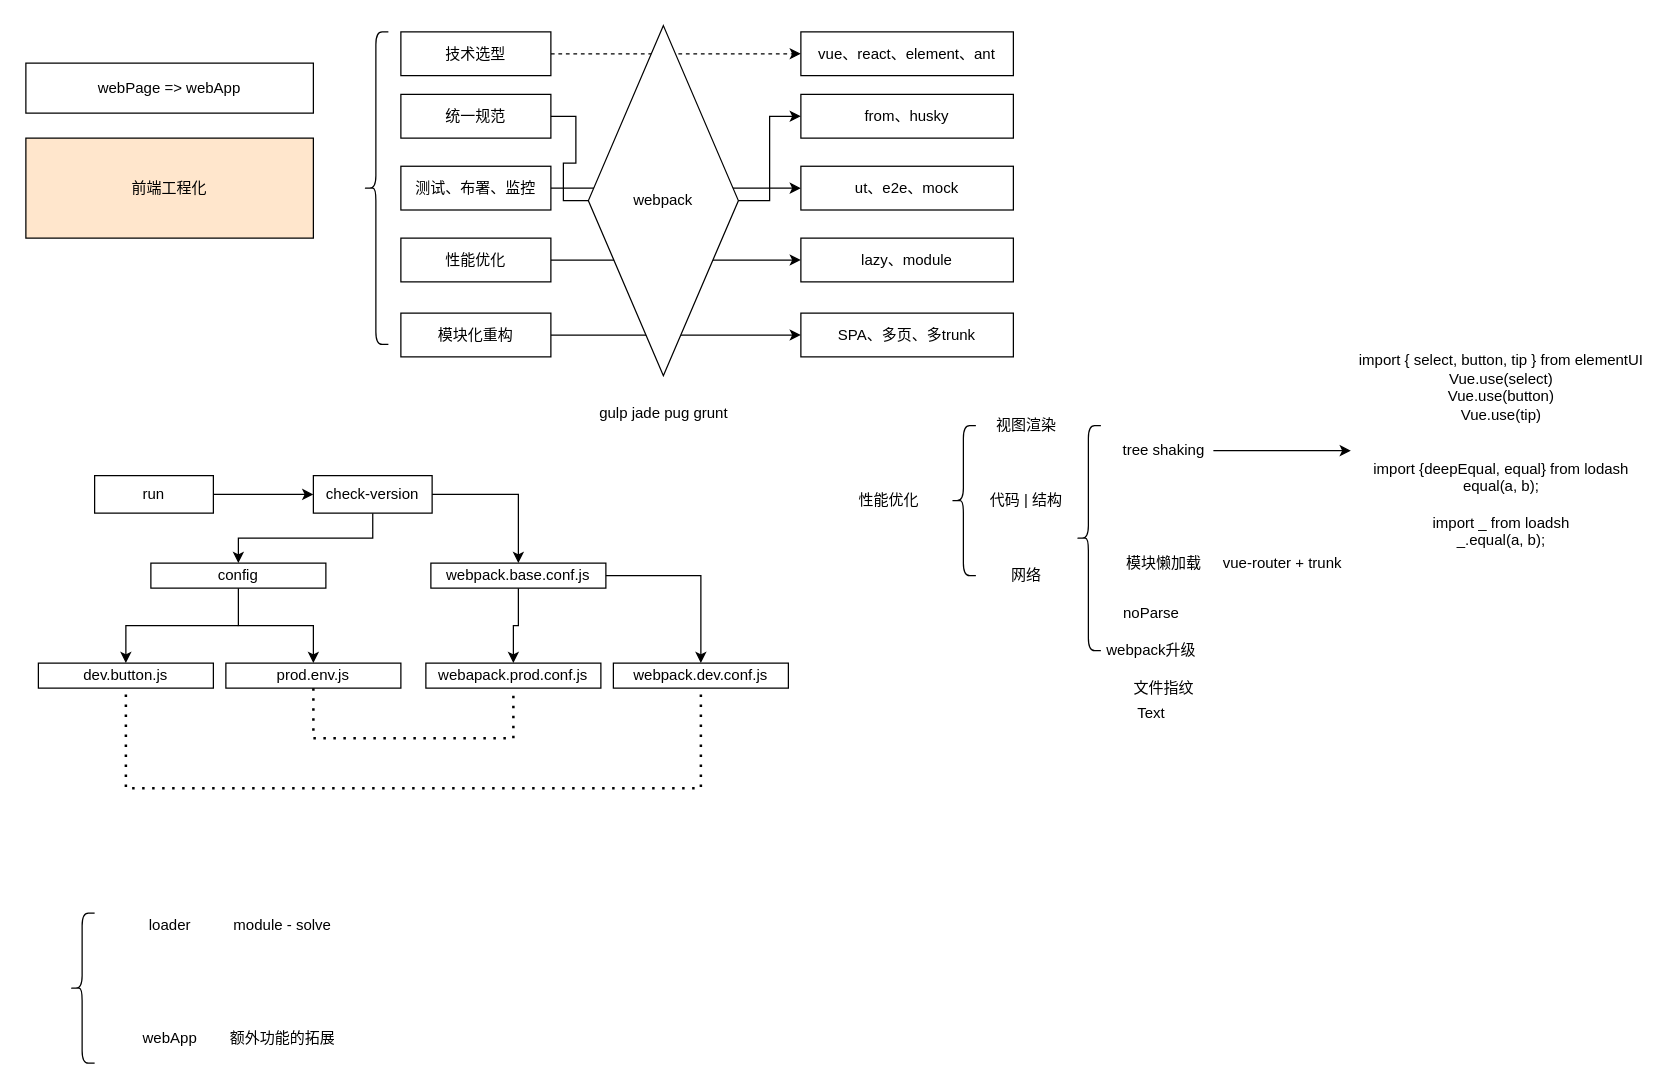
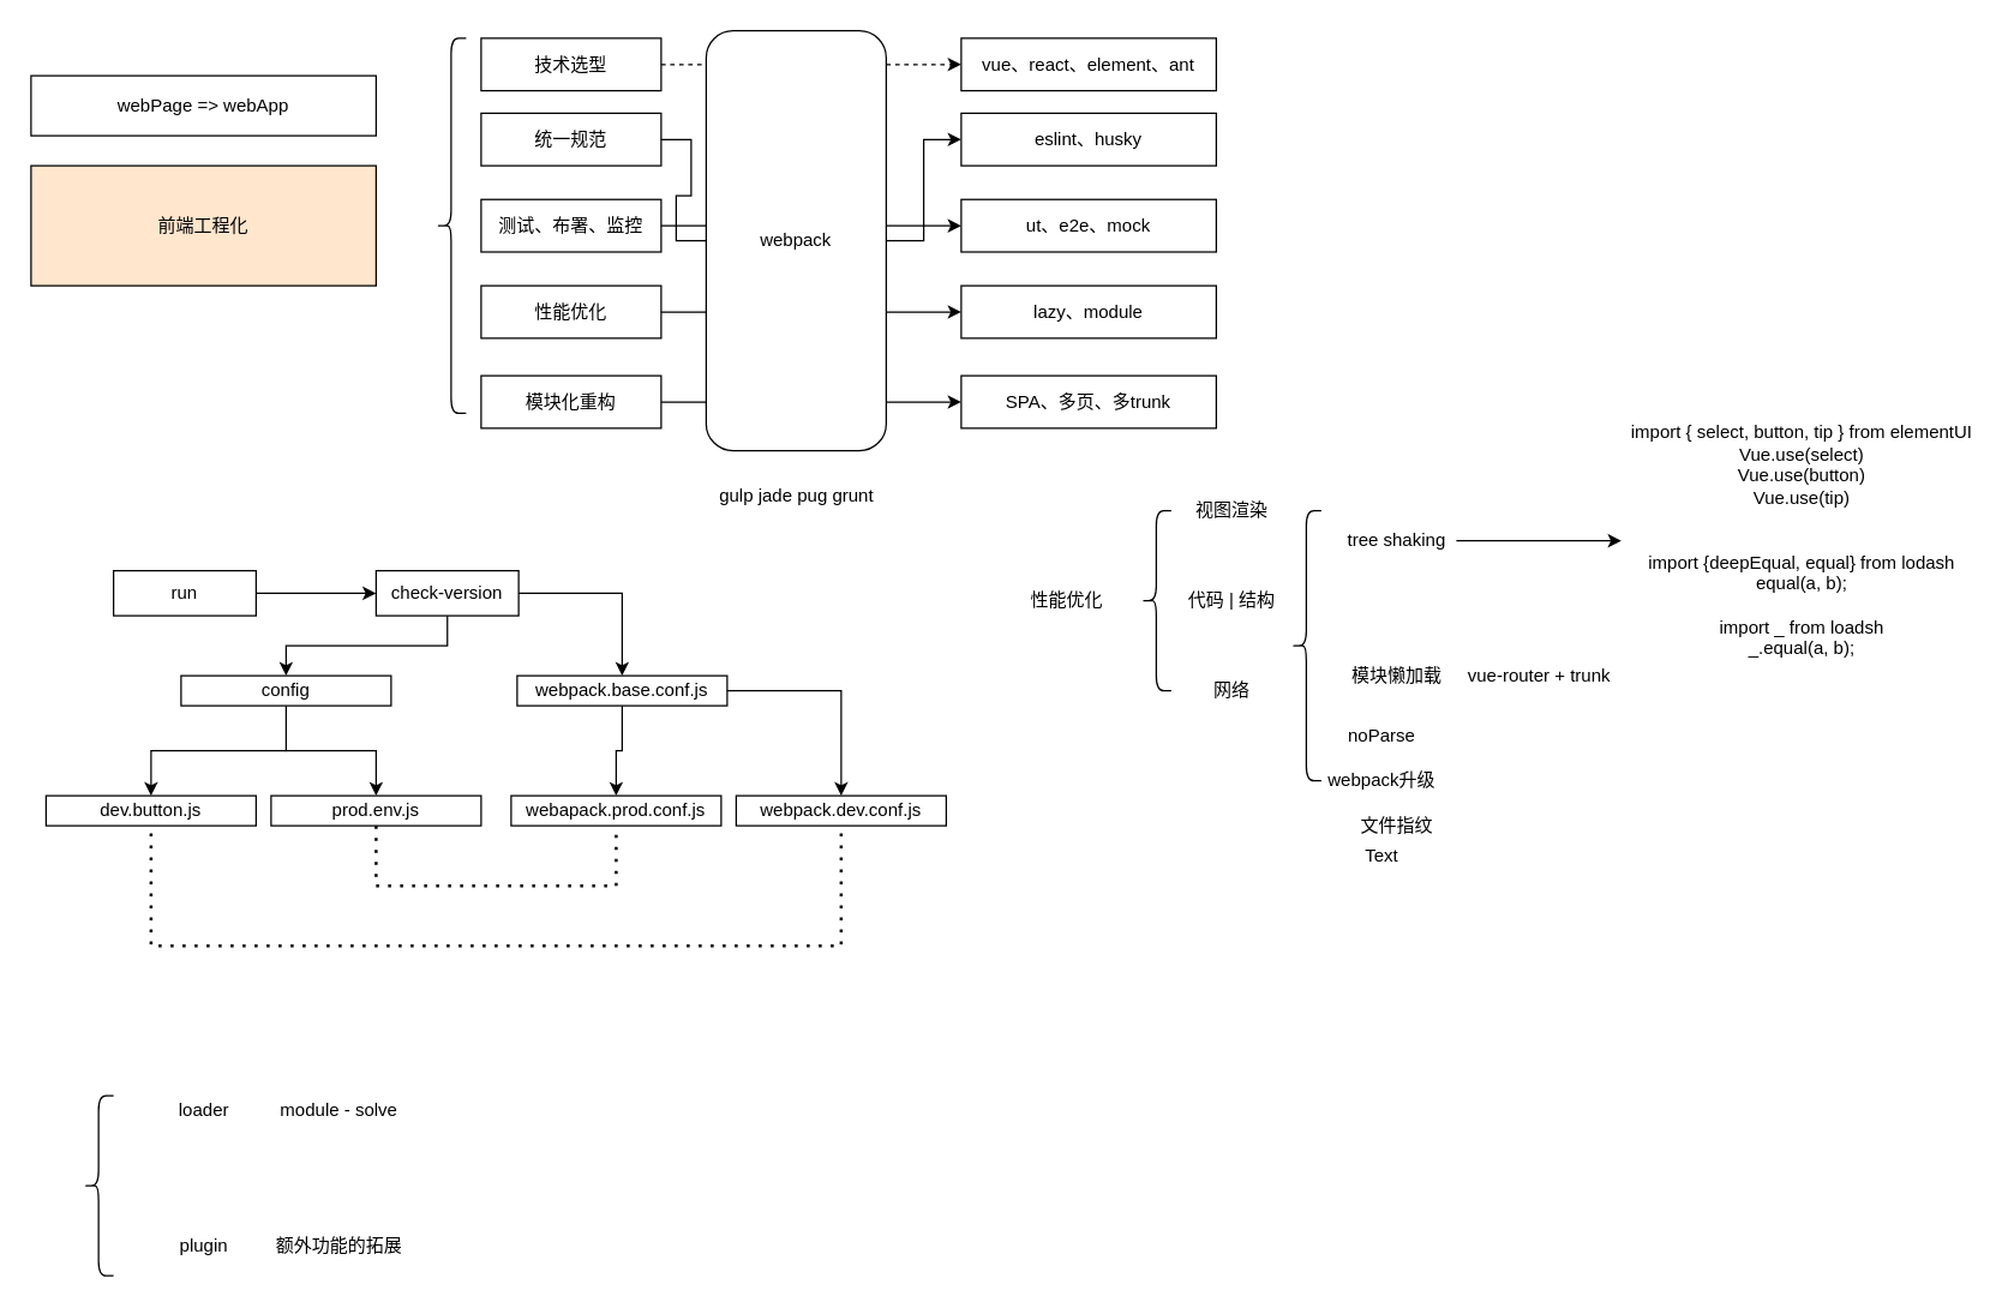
  <mxCell id="0" />
  <mxCell id="1" parent="0" />
  <mxCell id="2" value="webPage =&amp;gt; webApp" style="rounded=0;whiteSpace=wrap;html=1;" vertex="1" parent="1"><mxGeometry x="20" y="50" width="230" height="40" as="geometry" /></mxCell>
  <mxCell id="3" value="前端工程化" style="rounded=0;whiteSpace=wrap;html=1;fillColor=#ffe6cc;" vertex="1" parent="1"><mxGeometry x="20" y="110" width="230" height="80" as="geometry" /></mxCell>
  <mxCell id="4" value="" style="shape=curlyBracket;whiteSpace=wrap;html=1;rounded=1;" vertex="1" parent="1"><mxGeometry x="290" y="25" width="20" height="250" as="geometry" /></mxCell>
  <mxCell id="5" value="" style="edgeStyle=orthogonalEdgeStyle;rounded=0;orthogonalLoop=1;jettySize=auto;html=1;dashed=1;" edge="1" parent="1" source="6" target="7"><mxGeometry relative="1" as="geometry" /></mxCell>
  <mxCell id="6" value="技术选型" style="rounded=0;whiteSpace=wrap;html=1;" vertex="1" parent="1"><mxGeometry x="320" y="25" width="120" height="35" as="geometry" /></mxCell>
  <mxCell id="7" value="vue、react、element、ant" style="rounded=0;whiteSpace=wrap;html=1;" vertex="1" parent="1"><mxGeometry x="640" y="25" width="170" height="35" as="geometry" /></mxCell>
  <mxCell id="8" value="" style="edgeStyle=orthogonalEdgeStyle;rounded=0;orthogonalLoop=1;jettySize=auto;html=1;startArrow=none;" edge="1" parent="1" source="20" target="10"><mxGeometry relative="1" as="geometry" /></mxCell>
  <mxCell id="9" value="统一规范" style="rounded=0;whiteSpace=wrap;html=1;" vertex="1" parent="1"><mxGeometry x="320" y="75" width="120" height="35" as="geometry" /></mxCell>
- <mxCell id="10" value="from、husky" style="rounded=0;whiteSpace=wrap;html=1;" vertex="1" parent="1"><mxGeometry x="640" y="75" width="170" height="35" as="geometry" /></mxCell>
+ <mxCell id="10" value="eslint、husky" style="rounded=0;whiteSpace=wrap;html=1;" vertex="1" parent="1"><mxGeometry x="640" y="75" width="170" height="35" as="geometry" /></mxCell>
  <mxCell id="11" value="" style="edgeStyle=orthogonalEdgeStyle;rounded=0;orthogonalLoop=1;jettySize=auto;html=1;" edge="1" parent="1" source="12" target="13"><mxGeometry relative="1" as="geometry" /></mxCell>
  <mxCell id="12" value="测试、布署、监控" style="rounded=0;whiteSpace=wrap;html=1;" vertex="1" parent="1"><mxGeometry x="320" y="132.5" width="120" height="35" as="geometry" /></mxCell>
  <mxCell id="13" value="ut、e2e、mock" style="rounded=0;whiteSpace=wrap;html=1;" vertex="1" parent="1"><mxGeometry x="640" y="132.5" width="170" height="35" as="geometry" /></mxCell>
  <mxCell id="14" value="" style="edgeStyle=orthogonalEdgeStyle;rounded=0;orthogonalLoop=1;jettySize=auto;html=1;" edge="1" parent="1" source="15" target="16"><mxGeometry relative="1" as="geometry" /></mxCell>
  <mxCell id="15" value="性能优化" style="rounded=0;whiteSpace=wrap;html=1;" vertex="1" parent="1"><mxGeometry x="320" y="190" width="120" height="35" as="geometry" /></mxCell>
  <mxCell id="16" value="lazy、module" style="rounded=0;whiteSpace=wrap;html=1;" vertex="1" parent="1"><mxGeometry x="640" y="190" width="170" height="35" as="geometry" /></mxCell>
  <mxCell id="17" value="" style="edgeStyle=orthogonalEdgeStyle;rounded=0;orthogonalLoop=1;jettySize=auto;html=1;" edge="1" parent="1" source="18" target="19"><mxGeometry relative="1" as="geometry" /></mxCell>
  <mxCell id="18" value="模块化重构" style="rounded=0;whiteSpace=wrap;html=1;" vertex="1" parent="1"><mxGeometry x="320" y="250" width="120" height="35" as="geometry" /></mxCell>
  <mxCell id="19" value="SPA、多页、多trunk" style="rounded=0;whiteSpace=wrap;html=1;" vertex="1" parent="1"><mxGeometry x="640" y="250" width="170" height="35" as="geometry" /></mxCell>
- <mxCell id="20" value="webpack" style="rhombus;whiteSpace=wrap;html=1;" vertex="1" parent="1"><mxGeometry x="470" y="20" width="120" height="280" as="geometry" /></mxCell>
+ <mxCell id="20" value="webpack" style="rounded=1;whiteSpace=wrap;html=1;" vertex="1" parent="1"><mxGeometry x="470" y="20" width="120" height="280" as="geometry" /></mxCell>
  <mxCell id="21" value="" style="edgeStyle=orthogonalEdgeStyle;rounded=0;orthogonalLoop=1;jettySize=auto;html=1;endArrow=none;" edge="1" parent="1" source="9" target="20"><mxGeometry relative="1" as="geometry"><mxPoint x="440" y="92.5" as="sourcePoint" /><mxPoint x="640" y="92.5" as="targetPoint" /></mxGeometry></mxCell>
  <mxCell id="22" value="gulp jade pug grunt" style="text;html=1;align=center;verticalAlign=middle;resizable=0;points=[];autosize=1;strokeColor=none;fillColor=none;" vertex="1" parent="1"><mxGeometry x="470" y="320" width="120" height="20" as="geometry" /></mxCell>
  <mxCell id="23" value="" style="edgeStyle=orthogonalEdgeStyle;rounded=0;orthogonalLoop=1;jettySize=auto;html=1;" edge="1" parent="1" source="24" target="26"><mxGeometry relative="1" as="geometry" /></mxCell>
  <mxCell id="24" value="run" style="rounded=0;whiteSpace=wrap;html=1;" vertex="1" parent="1"><mxGeometry x="75" y="380" width="95" height="30" as="geometry" /></mxCell>
  <mxCell id="25" value="" style="edgeStyle=orthogonalEdgeStyle;rounded=0;orthogonalLoop=1;jettySize=auto;html=1;" edge="1" parent="1" source="26" target="28"><mxGeometry relative="1" as="geometry" /></mxCell>
  <mxCell id="26" value="check-version" style="rounded=0;whiteSpace=wrap;html=1;" vertex="1" parent="1"><mxGeometry x="250" y="380" width="95" height="30" as="geometry" /></mxCell>
  <mxCell id="27" value="" style="edgeStyle=orthogonalEdgeStyle;rounded=0;orthogonalLoop=1;jettySize=auto;html=1;" edge="1" parent="1" source="28" target="33"><mxGeometry relative="1" as="geometry" /></mxCell>
  <mxCell id="28" value="config" style="rounded=0;whiteSpace=wrap;html=1;" vertex="1" parent="1"><mxGeometry x="120" y="450" width="140" height="20" as="geometry" /></mxCell>
  <mxCell id="29" value="" style="edgeStyle=orthogonalEdgeStyle;rounded=0;orthogonalLoop=1;jettySize=auto;html=1;" edge="1" parent="1" source="30" target="35"><mxGeometry relative="1" as="geometry" /></mxCell>
  <mxCell id="30" value="webpack.base.conf.js" style="rounded=0;whiteSpace=wrap;html=1;" vertex="1" parent="1"><mxGeometry x="344" y="450" width="140" height="20" as="geometry" /></mxCell>
  <mxCell id="31" value="" style="endArrow=classic;html=1;rounded=0;exitX=1;exitY=0.5;exitDx=0;exitDy=0;entryX=0.5;entryY=0;entryDx=0;entryDy=0;" edge="1" parent="1" source="26" target="30"><mxGeometry width="50" height="50" relative="1" as="geometry"><mxPoint x="390" y="460" as="sourcePoint" /><mxPoint x="440" y="410" as="targetPoint" /><Array as="points"><mxPoint x="414" y="395" /></Array></mxGeometry></mxCell>
  <mxCell id="32" value="dev.button.js" style="rounded=0;whiteSpace=wrap;html=1;" vertex="1" parent="1"><mxGeometry x="30" y="530" width="140" height="20" as="geometry" /></mxCell>
  <mxCell id="33" value="prod.env.js" style="rounded=0;whiteSpace=wrap;html=1;" vertex="1" parent="1"><mxGeometry x="180" y="530" width="140" height="20" as="geometry" /></mxCell>
  <mxCell id="34" value="" style="endArrow=classic;html=1;rounded=0;entryX=0.5;entryY=0;entryDx=0;entryDy=0;" edge="1" parent="1" target="32"><mxGeometry width="50" height="50" relative="1" as="geometry"><mxPoint x="190" y="500" as="sourcePoint" /><mxPoint x="440" y="490" as="targetPoint" /><Array as="points"><mxPoint x="100" y="500" /></Array></mxGeometry></mxCell>
  <mxCell id="35" value="webapack.prod.conf.js" style="rounded=0;whiteSpace=wrap;html=1;" vertex="1" parent="1"><mxGeometry x="340" y="530" width="140" height="20" as="geometry" /></mxCell>
  <mxCell id="36" value="webpack.dev.conf.js" style="rounded=0;whiteSpace=wrap;html=1;" vertex="1" parent="1"><mxGeometry x="490" y="530" width="140" height="20" as="geometry" /></mxCell>
  <mxCell id="37" value="" style="endArrow=classic;html=1;rounded=0;exitX=1;exitY=0.5;exitDx=0;exitDy=0;entryX=0.5;entryY=0;entryDx=0;entryDy=0;" edge="1" parent="1" source="30" target="36"><mxGeometry width="50" height="50" relative="1" as="geometry"><mxPoint x="390" y="540" as="sourcePoint" /><mxPoint x="440" y="490" as="targetPoint" /><Array as="points"><mxPoint x="560" y="460" /></Array></mxGeometry></mxCell>
  <mxCell id="38" value="" style="endArrow=none;dashed=1;html=1;dashPattern=1 3;strokeWidth=2;rounded=0;exitX=0.5;exitY=1;exitDx=0;exitDy=0;entryX=0.5;entryY=1;entryDx=0;entryDy=0;" edge="1" parent="1" source="33" target="35"><mxGeometry width="50" height="50" relative="1" as="geometry"><mxPoint x="390" y="540" as="sourcePoint" /><mxPoint x="440" y="490" as="targetPoint" /><Array as="points"><mxPoint x="250" y="590" /><mxPoint x="410" y="590" /></Array></mxGeometry></mxCell>
  <mxCell id="39" value="" style="endArrow=none;dashed=1;html=1;dashPattern=1 3;strokeWidth=2;rounded=0;exitX=0.5;exitY=1;exitDx=0;exitDy=0;entryX=0.5;entryY=1;entryDx=0;entryDy=0;" edge="1" parent="1" target="36"><mxGeometry width="50" height="50" relative="1" as="geometry"><mxPoint x="100" y="555" as="sourcePoint" /><mxPoint x="260" y="555" as="targetPoint" /><Array as="points"><mxPoint x="100" y="630" /><mxPoint x="560" y="630" /></Array></mxGeometry></mxCell>
  <mxCell id="40" value="" style="shape=curlyBracket;whiteSpace=wrap;html=1;rounded=1;" vertex="1" parent="1"><mxGeometry x="55" y="730" width="20" height="120" as="geometry" /></mxCell>
  <mxCell id="41" value="loader" style="text;html=1;align=center;verticalAlign=middle;resizable=0;points=[];autosize=1;strokeColor=none;fillColor=none;" vertex="1" parent="1"><mxGeometry x="110" y="730" width="50" height="20" as="geometry" /></mxCell>
- <mxCell id="42" value="webApp" style="text;html=1;align=center;verticalAlign=middle;resizable=0;points=[];autosize=1;strokeColor=none;fillColor=none;" vertex="1" parent="1"><mxGeometry x="110" y="820" width="50" height="20" as="geometry" /></mxCell>
+ <mxCell id="42" value="plugin" style="text;html=1;align=center;verticalAlign=middle;resizable=0;points=[];autosize=1;strokeColor=none;fillColor=none;" vertex="1" parent="1"><mxGeometry x="110" y="820" width="50" height="20" as="geometry" /></mxCell>
  <mxCell id="43" value="module - solve" style="text;html=1;align=center;verticalAlign=middle;resizable=0;points=[];autosize=1;strokeColor=none;fillColor=none;" vertex="1" parent="1"><mxGeometry x="180" y="730" width="90" height="20" as="geometry" /></mxCell>
  <mxCell id="44" value="额外功能的拓展" style="text;html=1;align=center;verticalAlign=middle;resizable=0;points=[];autosize=1;strokeColor=none;fillColor=none;" vertex="1" parent="1"><mxGeometry x="175" y="820" width="100" height="20" as="geometry" /></mxCell>
  <mxCell id="45" value="性能优化" style="text;html=1;align=center;verticalAlign=middle;resizable=0;points=[];autosize=1;strokeColor=none;fillColor=none;" vertex="1" parent="1"><mxGeometry x="680" y="390" width="60" height="20" as="geometry" /></mxCell>
  <mxCell id="46" value="" style="shape=curlyBracket;whiteSpace=wrap;html=1;rounded=1;" vertex="1" parent="1"><mxGeometry x="760" y="340" width="20" height="120" as="geometry" /></mxCell>
  <mxCell id="47" value="视图渲染" style="text;html=1;align=center;verticalAlign=middle;resizable=0;points=[];autosize=1;strokeColor=none;fillColor=none;" vertex="1" parent="1"><mxGeometry x="790" y="330" width="60" height="20" as="geometry" /></mxCell>
  <mxCell id="48" value="代码 | 结构" style="text;html=1;align=center;verticalAlign=middle;resizable=0;points=[];autosize=1;strokeColor=none;fillColor=none;" vertex="1" parent="1"><mxGeometry x="785" y="390" width="70" height="20" as="geometry" /></mxCell>
  <mxCell id="49" value="网络" style="text;html=1;align=center;verticalAlign=middle;resizable=0;points=[];autosize=1;strokeColor=none;fillColor=none;" vertex="1" parent="1"><mxGeometry x="800" y="450" width="40" height="20" as="geometry" /></mxCell>
  <mxCell id="50" value="" style="shape=curlyBracket;whiteSpace=wrap;html=1;rounded=1;" vertex="1" parent="1"><mxGeometry x="860" y="340" width="20" height="180" as="geometry" /></mxCell>
  <mxCell id="51" value="" style="edgeStyle=orthogonalEdgeStyle;rounded=0;orthogonalLoop=1;jettySize=auto;html=1;" edge="1" parent="1" source="52" target="53"><mxGeometry relative="1" as="geometry" /></mxCell>
  <mxCell id="52" value="tree shaking" style="text;html=1;align=center;verticalAlign=middle;resizable=0;points=[];autosize=1;strokeColor=none;fillColor=none;" vertex="1" parent="1"><mxGeometry x="890" y="350" width="80" height="20" as="geometry" /></mxCell>
  <mxCell id="53" value="import { select, button, tip } from elementUI&lt;br&gt;Vue.use(select)&lt;br&gt;Vue.use(button)&lt;br&gt;Vue.use(tip)&lt;br&gt;&lt;br&gt;&lt;br&gt;import {deepEqual, equal} from lodash&lt;br&gt;equal(a, b);&lt;br&gt;&lt;br&gt;import _ from loadsh&lt;br&gt;_.equal(a, b);" style="text;html=1;align=center;verticalAlign=middle;resizable=0;points=[];autosize=1;strokeColor=none;fillColor=none;" vertex="1" parent="1"><mxGeometry x="1080" y="280" width="240" height="160" as="geometry" /></mxCell>
  <mxCell id="54" value="模块懒加载" style="text;html=1;align=center;verticalAlign=middle;resizable=0;points=[];autosize=1;strokeColor=none;fillColor=none;" vertex="1" parent="1"><mxGeometry x="890" y="440" width="80" height="20" as="geometry" /></mxCell>
  <mxCell id="55" value="vue-router + trunk" style="text;html=1;align=center;verticalAlign=middle;resizable=0;points=[];autosize=1;strokeColor=none;fillColor=none;" vertex="1" parent="1"><mxGeometry x="970" y="440" width="110" height="20" as="geometry" /></mxCell>
  <mxCell id="56" value="noParse" style="text;html=1;align=center;verticalAlign=middle;resizable=0;points=[];autosize=1;strokeColor=none;fillColor=none;" vertex="1" parent="1"><mxGeometry x="890" y="480" width="60" height="20" as="geometry" /></mxCell>
  <mxCell id="57" value="webpack升级" style="text;html=1;align=center;verticalAlign=middle;resizable=0;points=[];autosize=1;strokeColor=none;fillColor=none;" vertex="1" parent="1"><mxGeometry x="875" y="510" width="90" height="20" as="geometry" /></mxCell>
  <mxCell id="58" value="文件指纹" style="text;html=1;align=center;verticalAlign=middle;resizable=0;points=[];autosize=1;strokeColor=none;fillColor=none;" vertex="1" parent="1"><mxGeometry x="900" y="540" width="60" height="20" as="geometry" /></mxCell>
  <mxCell id="59" value="Text" style="text;html=1;align=center;verticalAlign=middle;resizable=0;points=[];autosize=1;strokeColor=none;fillColor=none;" vertex="1" parent="1"><mxGeometry x="900" y="560" width="40" height="20" as="geometry" /></mxCell>
